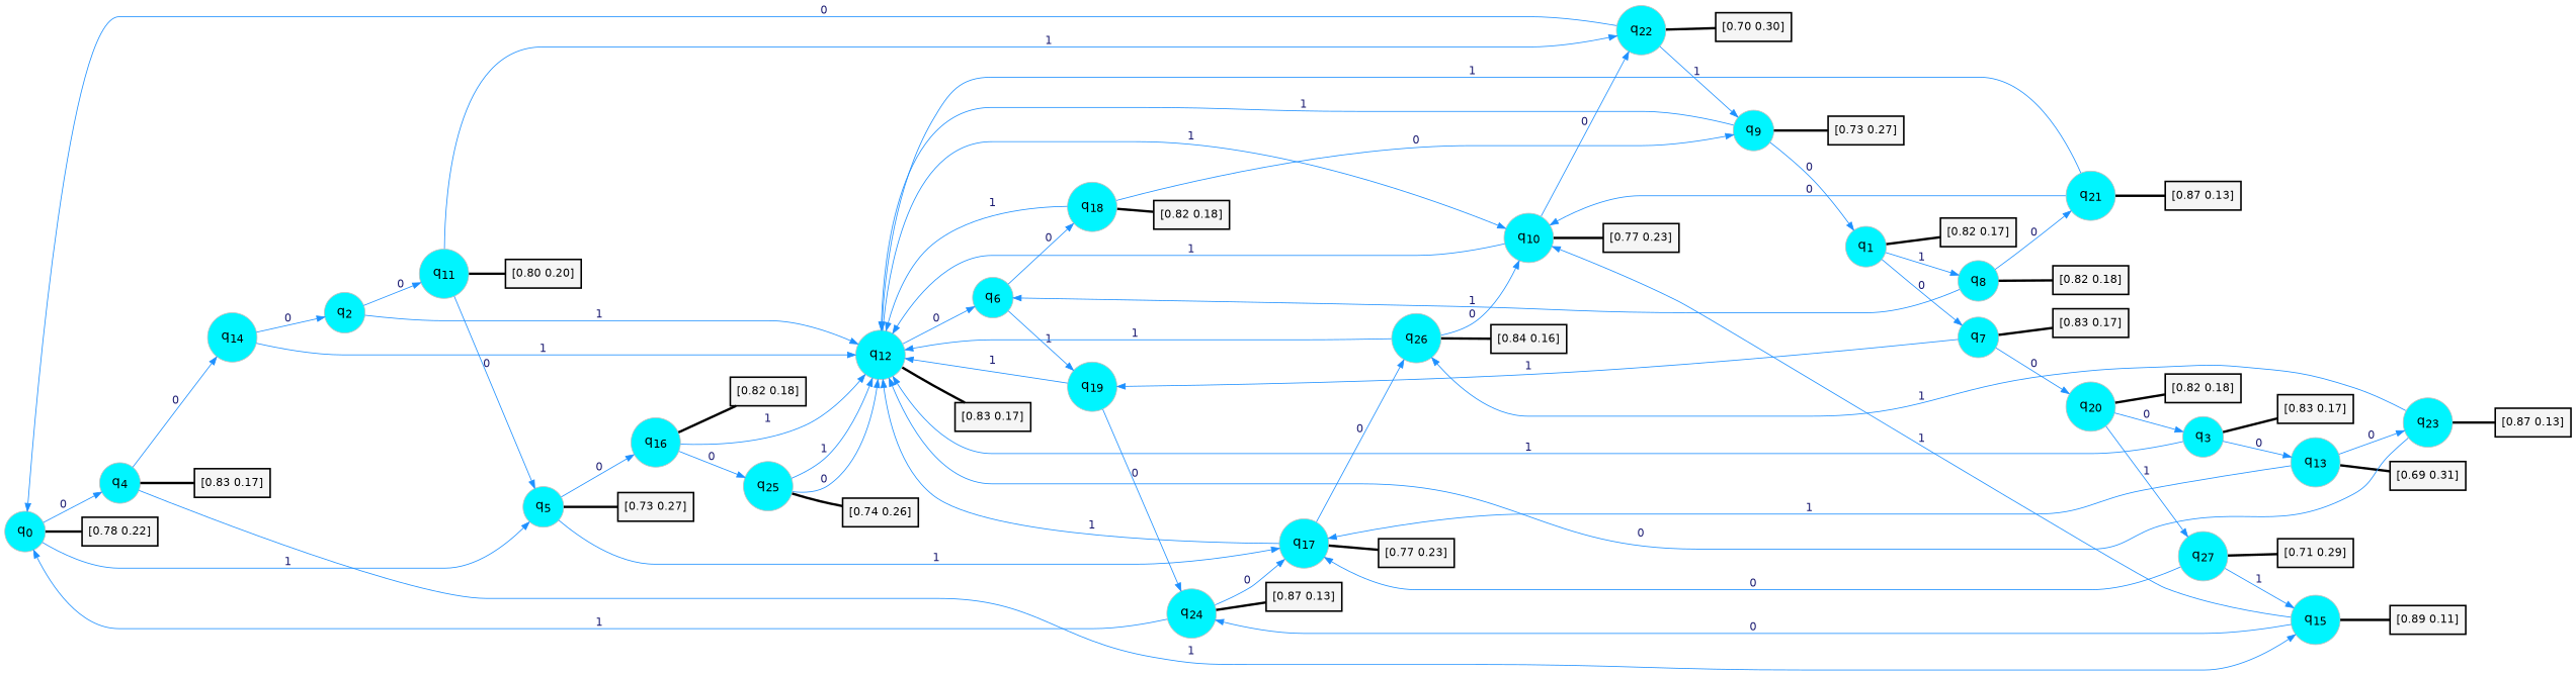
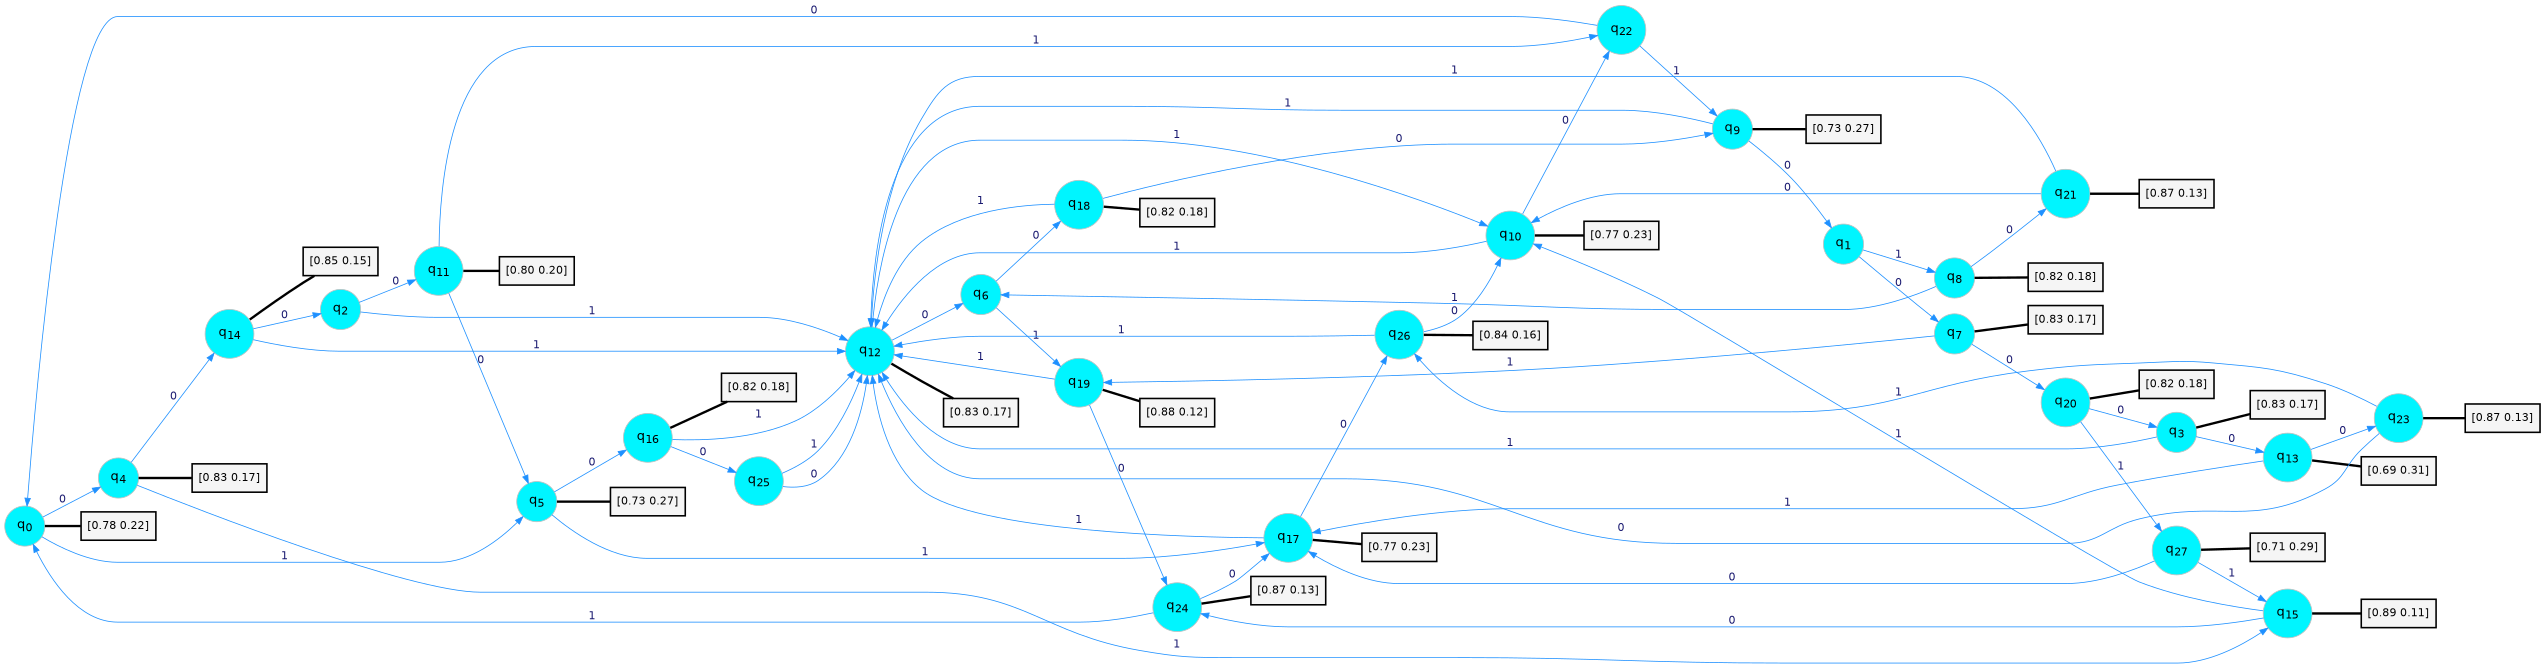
  digraph {
    fontname="DejaVu Sans"
    rankdir=LR
    node [color=gray fillcolor=turquoise1 fontcolor=black fontname="DejaVu Sans" fontsize=16 fontweight=bold shape=circle style=filled]
    edge [arrowsize=1 color=dodgerblue1 fontcolor=midnightblue fontname="DejaVu Sans" fontweight=bold penwidth=1 style=solid weight=20]
    n1 [label=<q<SUB>0</SUB>>]
    n2 [label=<q<SUB>4</SUB>>]
    n3 [label=<q<SUB>5</SUB>>]
    n4 [color=black fillcolor=whitesmoke fontsize=14 label="[0.78 0.22]" penwidth=2 shape=box]
    n5 [label=<q<SUB>14</SUB>>]
    n6 [label=<q<SUB>15</SUB>>]
    n7 [color=black fillcolor=whitesmoke fontsize=14 label="[0.83 0.17]" penwidth=2 shape=box]
    n8 [label=<q<SUB>16</SUB>>]
    n9 [label=<q<SUB>17</SUB>>]
    n10 [color=black fillcolor=whitesmoke fontsize=14 label="[0.73 0.27]" penwidth=2 shape=box]
    n11 [label=<q<SUB>1</SUB>>]
    n12 [label=<q<SUB>7</SUB>>]
    n13 [label=<q<SUB>8</SUB>>]
-   n14 [color=black fillcolor=whitesmoke fontsize=14 label="[0.82 0.17]" penwidth=2 shape=box]
    n15 [label=<q<SUB>19</SUB>>]
    n16 [label=<q<SUB>20</SUB>>]
    n17 [color=black fillcolor=whitesmoke fontsize=14 label="[0.83 0.17]" penwidth=2 shape=box]
    n18 [label=<q<SUB>6</SUB>>]
    n19 [label=<q<SUB>21</SUB>>]
    n20 [color=black fillcolor=whitesmoke fontsize=14 label="[0.82 0.18]" penwidth=2 shape=box]
    n21 [label=<q<SUB>2</SUB>>]
    n22 [label=<q<SUB>11</SUB>>]
    n23 [label=<q<SUB>12</SUB>>]
    n24 [label=<q<SUB>22</SUB>>]
    n25 [color=black fillcolor=whitesmoke fontsize=14 label="[0.80 0.20]" penwidth=2 shape=box]
    n26 [label=<q<SUB>10</SUB>>]
    n27 [color=black fillcolor=whitesmoke fontsize=14 label="[0.83 0.17]" penwidth=2 shape=box]
    n28 [label=<q<SUB>3</SUB>>]
    n29 [label=<q<SUB>13</SUB>>]
    n30 [color=black fillcolor=whitesmoke fontsize=14 label="[0.83 0.17]" penwidth=2 shape=box]
    n31 [label=<q<SUB>23</SUB>>]
    n32 [color=black fillcolor=whitesmoke fontsize=14 label="[0.69 0.31]" penwidth=2 shape=box]
+   n33 [color=black fillcolor=whitesmoke fontsize=14 label="[0.85 0.15]" penwidth=2 shape=box]
    n34 [label=<q<SUB>24</SUB>>]
    n35 [color=black fillcolor=whitesmoke fontsize=14 label="[0.89 0.11]" penwidth=2 shape=box]
    n36 [label=<q<SUB>25</SUB>>]
    n37 [color=black fillcolor=whitesmoke fontsize=14 label="[0.82 0.18]" penwidth=2 shape=box]
    n38 [label=<q<SUB>26</SUB>>]
    n39 [color=black fillcolor=whitesmoke fontsize=14 label="[0.77 0.23]" penwidth=2 shape=box]
    n40 [label=<q<SUB>18</SUB>>]
    n41 [label=<q<SUB>9</SUB>>]
    n42 [color=black fillcolor=whitesmoke fontsize=14 label="[0.82 0.18]" penwidth=2 shape=box]
+   n43 [color=black fillcolor=whitesmoke fontsize=14 label="[0.88 0.12]" penwidth=2 shape=box]
    n44 [label=<q<SUB>27</SUB>>]
    n45 [color=black fillcolor=whitesmoke fontsize=14 label="[0.82 0.18]" penwidth=2 shape=box]
    n46 [color=black fillcolor=whitesmoke fontsize=14 label="[0.87 0.13]" penwidth=2 shape=box]
    n47 [color=black fillcolor=whitesmoke fontsize=14 label="[0.73 0.27]" penwidth=2 shape=box]
    n48 [color=black fillcolor=whitesmoke fontsize=14 label="[0.77 0.23]" penwidth=2 shape=box]
-   n49 [color=black fillcolor=whitesmoke fontsize=14 label="[0.70 0.30]" penwidth=2 shape=box]
    n50 [color=black fillcolor=whitesmoke fontsize=14 label="[0.87 0.13]" penwidth=2 shape=box]
    n51 [color=black fillcolor=whitesmoke fontsize=14 label="[0.87 0.13]" penwidth=2 shape=box]
-   n52 [color=black fillcolor=whitesmoke fontsize=14 label="[0.74 0.26]" penwidth=2 shape=box]
    n53 [color=black fillcolor=whitesmoke fontsize=14 label="[0.84 0.16]" penwidth=2 shape=box]
    n54 [color=black fillcolor=whitesmoke fontsize=14 label="[0.71 0.29]" penwidth=2 shape=box]
    n1 -> n2 [label=0]
    n1 -> n3 [label=1]
    n1 -> n4 [arrowhead=none color=black penwidth=3]
    n2 -> n5 [label=0]
    n2 -> n6 [label=1]
    n2 -> n7 [arrowhead=none color=black penwidth=3]
    n3 -> n8 [label=0]
    n3 -> n9 [label=1]
    n3 -> n10 [arrowhead=none color=black penwidth=3]
    n5 -> n21 [label=0]
    n5 -> n23 [label=1]
+   n5 -> n33 [arrowhead=none color=black penwidth=3]
    n6 -> n26 [label=1]
    n6 -> n34 [label=0]
    n6 -> n35 [arrowhead=none color=black penwidth=3]
    n8 -> n23 [label=1]
    n8 -> n36 [label=0]
    n8 -> n37 [arrowhead=none color=black penwidth=3]
    n9 -> n23 [label=1]
    n9 -> n38 [label=0]
    n9 -> n39 [arrowhead=none color=black penwidth=3]
    n11 -> n12 [label=0]
    n11 -> n13 [label=1]
-   n11 -> n14 [arrowhead=none color=black penwidth=3]
    n12 -> n15 [label=1]
    n12 -> n16 [label=0]
    n12 -> n17 [arrowhead=none color=black penwidth=3]
    n13 -> n18 [label=1]
    n13 -> n19 [label=0]
    n13 -> n20 [arrowhead=none color=black penwidth=3]
    n15 -> n23 [label=1]
    n15 -> n34 [label=0]
+   n15 -> n43 [arrowhead=none color=black penwidth=3]
    n16 -> n28 [label=0]
    n16 -> n44 [label=1]
    n16 -> n45 [arrowhead=none color=black penwidth=3]
    n18 -> n15 [label=1]
    n18 -> n40 [label=0]
    n19 -> n23 [label=1]
    n19 -> n26 [label=0]
    n19 -> n46 [arrowhead=none color=black penwidth=3]
    n21 -> n22 [label=0]
    n21 -> n23 [label=1]
    n22 -> n3 [label=0]
    n22 -> n24 [label=1]
    n22 -> n25 [arrowhead=none color=black penwidth=3]
    n23 -> n18 [label=0]
    n23 -> n26 [label=1]
    n23 -> n27 [arrowhead=none color=black penwidth=3]
    n24 -> n1 [label=0]
    n24 -> n41 [label=1]
-   n24 -> n49 [arrowhead=none color=black penwidth=3]
    n26 -> n23 [label=1]
    n26 -> n24 [label=0]
    n26 -> n48 [arrowhead=none color=black penwidth=3]
    n28 -> n23 [label=1]
    n28 -> n29 [label=0]
    n28 -> n30 [arrowhead=none color=black penwidth=3]
    n29 -> n9 [label=1]
    n29 -> n31 [label=0]
    n29 -> n32 [arrowhead=none color=black penwidth=3]
    n31 -> n23 [label=0]
    n31 -> n38 [label=1]
    n31 -> n50 [arrowhead=none color=black penwidth=3]
    n34 -> n1 [label=1]
    n34 -> n9 [label=0]
    n34 -> n51 [arrowhead=none color=black penwidth=3]
    n36 -> n23 [label=0]
    n36 -> n23 [label=1]
-   n36 -> n52 [arrowhead=none color=black penwidth=3]
    n38 -> n23 [label=1]
    n38 -> n26 [label=0]
    n38 -> n53 [arrowhead=none color=black penwidth=3]
    n40 -> n23 [label=1]
    n40 -> n41 [label=0]
    n40 -> n42 [arrowhead=none color=black penwidth=3]
    n41 -> n11 [label=0]
    n41 -> n23 [label=1]
    n41 -> n47 [arrowhead=none color=black penwidth=3]
    n44 -> n6 [label=1]
    n44 -> n9 [label=0]
    n44 -> n54 [arrowhead=none color=black penwidth=3]
  }
